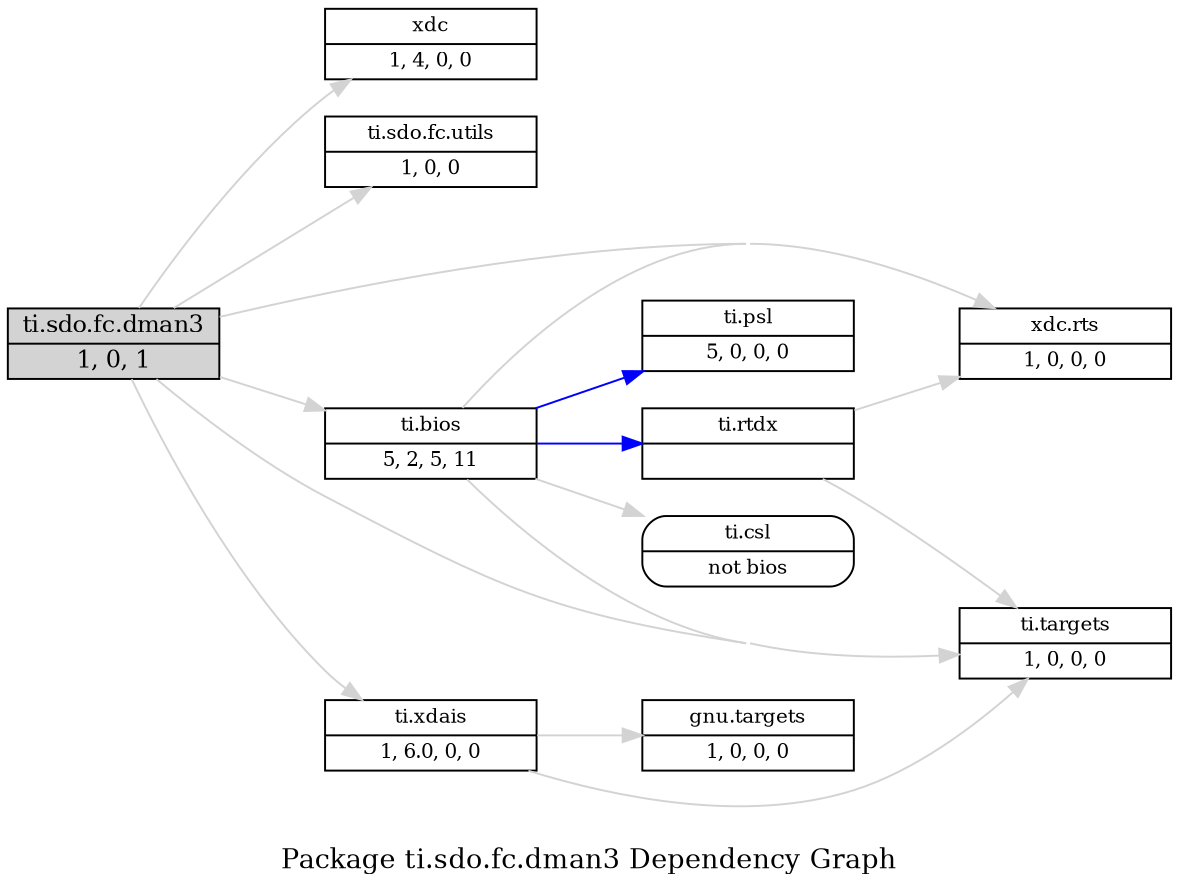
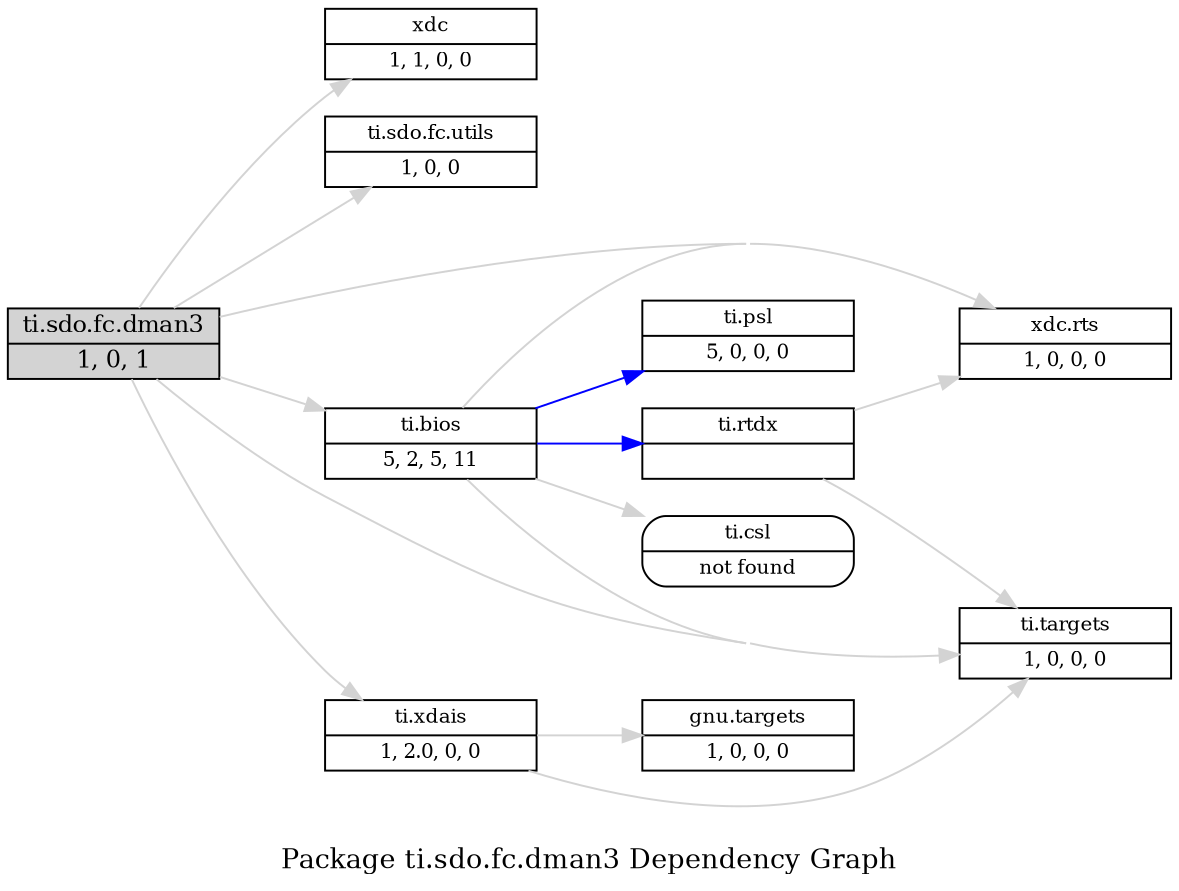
  digraph {
    concentrate=true
    label="\nPackage ti.sdo.fc.dman3 Dependency Graph"
    rankdir=LR
    ranksep=.75
    node [color=black fillcolor=white fixedsize=true font=Helvetica fontsize=10 shape=record style=filled]
    edge [color=lightgrey style=solid]
    n1 [fillcolor=lightgrey fontsize=12 label="ti.sdo.fc.dman3|1, 0, 1" width=1.5]
-   n2 [label="xdc|1, 4, 0, 0" width=1.5]
+   n2 [label="xdc|1, 1, 0, 0" width=1.5]
    n3 [label="ti.sdo.fc.utils|1, 0, 0" width=1.5]
    n4 [label="ti.targets|1, 0, 0, 0" width=1.5]
    n5 [label="ti.bios|5, 2, 5, 11" width=1.5]
    n6 [label="xdc.rts|1, 0, 0, 0" width=1.5]
-   n7 [label="ti.xdais|1, 6.0, 0, 0" width=1.5]
+   n7 [label="ti.xdais|1, 2.0, 0, 0" width=1.5]
    n8 [label="ti.psl|5, 0, 0, 0" width=1.5]
    n9 [label="ti.rtdx|" width=1.5]
-   n10 [label="ti.csl|not bios" style=rounded width=1.5]
+   n10 [label="ti.csl|not found" style=rounded width=1.5]
    n11 [label="gnu.targets|1, 0, 0, 0" width=1.5]
    n1 -> n2
    n1 -> n3
    n1 -> n4
    n1 -> n5
    n1 -> n6
    n1 -> n7
    n5 -> n4
    n5 -> n6
    n5 -> n8 [color=blue]
    n5 -> n8
    n5 -> n9 [color=blue]
    n5 -> n9
    n5 -> n10
    n7 -> n4
    n7 -> n11
    n9 -> n4
    n9 -> n6
  }
